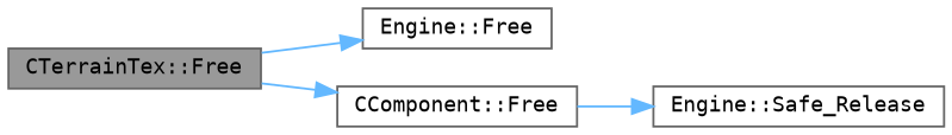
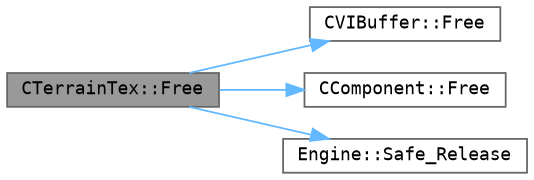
  digraph {
    fontname="DejaVu Sans Mono"
    rankdir=LR
    node [color=grey40 fillcolor=white fontname="DejaVu Sans Mono" fontsize=10 shape=box style=filled]
    edge [color=steelblue1 fontname="DejaVu Sans Mono" fontsize=10 labelfontname=Helvetica labelfontsize=10 style=solid]
    n1 [color=gray40 fillcolor=grey60 fontcolor=black height=0.2 label="CTerrainTex::Free" width=0.4]
-   n2 [height=0.2 label="Engine::Free" width=0.4]
+   n2 [height=0.2 label="CVIBuffer::Free" width=0.4]
    n3 [height=0.2 label="CComponent::Free" width=0.4]
    n4 [height=0.2 label="Engine::Safe_Release" width=0.4]
    n1 -> n2
    n1 -> n3
-   n3 -> n4
+   n1 -> n4
  }
